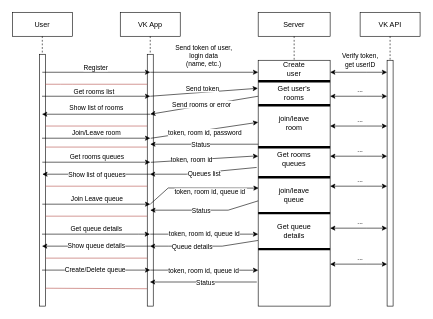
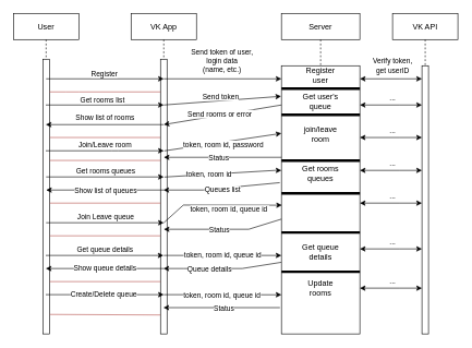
  <mxCell id="0" />
  <mxCell id="1" parent="0" />
  <mxCell id="2" value="User" style="shape=umlLifeline;perimeter=lifelinePerimeter;container=1;collapsible=0;recursiveResize=0;rounded=0;shadow=0;strokeWidth=1;" parent="1" vertex="1"><mxGeometry x="20" y="20" width="100" height="490" as="geometry" /></mxCell>
  <mxCell id="3" value="" style="points=[];perimeter=orthogonalPerimeter;rounded=0;shadow=0;strokeWidth=1;" parent="2" vertex="1"><mxGeometry x="45" y="70" width="10" height="420" as="geometry" /></mxCell>
  <mxCell id="4" value="" style="endArrow=none;html=1;rounded=0;exitX=1.05;exitY=0.142;exitDx=0;exitDy=0;exitPerimeter=0;fillColor=#f8cecc;strokeColor=#b85450;" parent="2" edge="1"><mxGeometry width="50" height="50" relative="1" as="geometry"><mxPoint x="55.5" y="189.69" as="sourcePoint" /><mxPoint x="225" y="189.69" as="targetPoint" /></mxGeometry></mxCell>
  <mxCell id="5" value="VK App" style="shape=umlLifeline;perimeter=lifelinePerimeter;container=1;collapsible=0;recursiveResize=0;rounded=0;shadow=0;strokeWidth=1;" parent="1" vertex="1"><mxGeometry x="200" y="20" width="100" height="490" as="geometry" /></mxCell>
  <mxCell id="6" value="" style="points=[];perimeter=orthogonalPerimeter;rounded=0;shadow=0;strokeWidth=1;" parent="5" vertex="1"><mxGeometry x="45" y="70" width="10" height="420" as="geometry" /></mxCell>
  <mxCell id="7" value="" style="endArrow=classic;html=1;rounded=0;" parent="5" edge="1"><mxGeometry width="50" height="50" relative="1" as="geometry"><mxPoint x="-130" y="250" as="sourcePoint" /><mxPoint x="50" y="250" as="targetPoint" /></mxGeometry></mxCell>
  <mxCell id="8" value="Get rooms queues" style="edgeLabel;html=1;align=center;verticalAlign=middle;resizable=0;points=[];" parent="7" vertex="1" connectable="0"><mxGeometry x="-0.118" y="-1" relative="1" as="geometry"><mxPoint x="11" y="-11" as="offset" /></mxGeometry></mxCell>
  <mxCell id="9" value="" style="endArrow=none;html=1;rounded=0;exitX=1.05;exitY=0.142;exitDx=0;exitDy=0;exitPerimeter=0;fillColor=#f8cecc;strokeColor=#b85450;" parent="5" edge="1"><mxGeometry width="50" height="50" relative="1" as="geometry"><mxPoint x="-124.5" y="224.78" as="sourcePoint" /><mxPoint x="45" y="224.78" as="targetPoint" /></mxGeometry></mxCell>
  <mxCell id="10" value="" style="endArrow=classic;html=1;rounded=0;" parent="5" edge="1"><mxGeometry width="50" height="50" relative="1" as="geometry"><mxPoint x="50.17" y="270" as="sourcePoint" /><mxPoint x="-129.997" y="270" as="targetPoint" /></mxGeometry></mxCell>
  <mxCell id="11" value="Show list of queues" style="edgeLabel;html=1;align=center;verticalAlign=middle;resizable=0;points=[];" parent="10" vertex="1" connectable="0"><mxGeometry x="0.004" y="1" relative="1" as="geometry"><mxPoint y="-1" as="offset" /></mxGeometry></mxCell>
  <mxCell id="12" value="" style="endArrow=none;html=1;rounded=0;exitX=1.05;exitY=0.142;exitDx=0;exitDy=0;exitPerimeter=0;fillColor=#f8cecc;strokeColor=#b85450;" parent="5" edge="1"><mxGeometry width="50" height="50" relative="1" as="geometry"><mxPoint x="-124.5" y="290.0" as="sourcePoint" /><mxPoint x="45" y="290.0" as="targetPoint" /></mxGeometry></mxCell>
  <mxCell id="13" value="" style="endArrow=none;html=1;rounded=0;exitX=1.05;exitY=0.142;exitDx=0;exitDy=0;exitPerimeter=0;fillColor=#f8cecc;strokeColor=#b85450;" parent="5" edge="1"><mxGeometry width="50" height="50" relative="1" as="geometry"><mxPoint x="-124.5" y="340.0" as="sourcePoint" /><mxPoint x="45" y="340.0" as="targetPoint" /></mxGeometry></mxCell>
  <mxCell id="14" value="" style="endArrow=classic;html=1;rounded=0;" parent="5" edge="1"><mxGeometry width="50" height="50" relative="1" as="geometry"><mxPoint x="-130" y="320" as="sourcePoint" /><mxPoint x="50" y="320" as="targetPoint" /></mxGeometry></mxCell>
  <mxCell id="15" value="Join Leave queue" style="edgeLabel;html=1;align=center;verticalAlign=middle;resizable=0;points=[];" parent="14" vertex="1" connectable="0"><mxGeometry x="-0.118" y="-1" relative="1" as="geometry"><mxPoint x="11" y="-11" as="offset" /></mxGeometry></mxCell>
  <mxCell id="16" value="" style="endArrow=classic;html=1;rounded=0;" parent="5" edge="1"><mxGeometry width="50" height="50" relative="1" as="geometry"><mxPoint x="230" y="140" as="sourcePoint" /><mxPoint x="50" y="170" as="targetPoint" /></mxGeometry></mxCell>
  <mxCell id="17" value="Send rooms or error&amp;nbsp;" style="edgeLabel;html=1;align=center;verticalAlign=middle;resizable=0;points=[];" parent="16" vertex="1" connectable="0"><mxGeometry x="0.094" y="-1" relative="1" as="geometry"><mxPoint x="5" y="-2" as="offset" /></mxGeometry></mxCell>
  <mxCell id="18" value="" style="endArrow=none;html=1;rounded=0;exitX=1.05;exitY=0.142;exitDx=0;exitDy=0;exitPerimeter=0;fillColor=#f8cecc;strokeColor=#b85450;" edge="1" parent="5"><mxGeometry width="50" height="50" relative="1" as="geometry"><mxPoint x="-124.5" y="410.0" as="sourcePoint" /><mxPoint x="45" y="410.0" as="targetPoint" /></mxGeometry></mxCell>
  <mxCell id="19" value="Server" style="shape=umlLifeline;perimeter=lifelinePerimeter;container=1;collapsible=0;recursiveResize=0;rounded=0;shadow=0;strokeWidth=1;" parent="1" vertex="1"><mxGeometry x="430" y="20" width="120" height="490" as="geometry" /></mxCell>
  <mxCell id="20" value="" style="points=[];perimeter=orthogonalPerimeter;rounded=0;shadow=0;strokeWidth=1;" parent="19" vertex="1"><mxGeometry y="80" width="120" height="410" as="geometry" /></mxCell>
- <mxCell id="21" value="Create user" style="text;html=1;strokeColor=none;fillColor=none;align=center;verticalAlign=middle;whiteSpace=wrap;rounded=0;" parent="19" vertex="1"><mxGeometry x="30" y="80" width="60" height="30" as="geometry" /></mxCell>
+ <mxCell id="21" value="Register user" style="text;html=1;strokeColor=none;fillColor=none;align=center;verticalAlign=middle;whiteSpace=wrap;rounded=0;" parent="19" vertex="1"><mxGeometry x="30" y="80" width="60" height="30" as="geometry" /></mxCell>
  <mxCell id="22" value="" style="line;strokeWidth=4;html=1;perimeter=backbonePerimeter;points=[];outlineConnect=0;" parent="19" vertex="1"><mxGeometry y="110" width="120" height="10" as="geometry" /></mxCell>
- <mxCell id="23" value="Get user's rooms" style="text;html=1;strokeColor=none;fillColor=none;align=center;verticalAlign=middle;whiteSpace=wrap;rounded=0;" parent="19" vertex="1"><mxGeometry x="30" y="120" width="60" height="30" as="geometry" /></mxCell>
+ <mxCell id="23" value="Get user's queue" style="text;html=1;strokeColor=none;fillColor=none;align=center;verticalAlign=middle;whiteSpace=wrap;rounded=0;" parent="19" vertex="1"><mxGeometry x="30" y="120" width="60" height="30" as="geometry" /></mxCell>
  <mxCell id="24" value="" style="line;strokeWidth=4;html=1;perimeter=backbonePerimeter;points=[];outlineConnect=0;" parent="19" vertex="1"><mxGeometry y="150" width="120" height="10" as="geometry" /></mxCell>
  <mxCell id="25" value="join/leave room" style="text;html=1;strokeColor=none;fillColor=none;align=center;verticalAlign=middle;whiteSpace=wrap;rounded=0;" parent="19" vertex="1"><mxGeometry x="30" y="170" width="60" height="30" as="geometry" /></mxCell>
  <mxCell id="26" value="" style="line;strokeWidth=4;html=1;perimeter=backbonePerimeter;points=[];outlineConnect=0;" parent="19" vertex="1"><mxGeometry y="220" width="120" height="10" as="geometry" /></mxCell>
  <mxCell id="27" value="Get rooms queues" style="text;html=1;strokeColor=none;fillColor=none;align=center;verticalAlign=middle;whiteSpace=wrap;rounded=0;" parent="19" vertex="1"><mxGeometry x="30" y="230" width="60" height="30" as="geometry" /></mxCell>
  <mxCell id="28" value="" style="line;strokeWidth=4;html=1;perimeter=backbonePerimeter;points=[];outlineConnect=0;" parent="19" vertex="1"><mxGeometry y="270" width="120" height="10" as="geometry" /></mxCell>
- <mxCell id="29" value="join/leave queue" style="text;html=1;strokeColor=none;fillColor=none;align=center;verticalAlign=middle;whiteSpace=wrap;rounded=0;" parent="19" vertex="1"><mxGeometry x="30" y="290" width="60" height="30" as="geometry" /></mxCell>
  <mxCell id="30" value="" style="line;strokeWidth=4;html=1;perimeter=backbonePerimeter;points=[];outlineConnect=0;" parent="19" vertex="1"><mxGeometry y="330" width="120" height="10" as="geometry" /></mxCell>
  <mxCell id="31" value="Get queue details" style="text;html=1;strokeColor=none;fillColor=none;align=center;verticalAlign=middle;whiteSpace=wrap;rounded=0;" vertex="1" parent="19"><mxGeometry x="30" y="350" width="60" height="30" as="geometry" /></mxCell>
  <mxCell id="32" value="" style="line;strokeWidth=4;html=1;perimeter=backbonePerimeter;points=[];outlineConnect=0;" vertex="1" parent="19"><mxGeometry y="390" width="120" height="10" as="geometry" /></mxCell>
+ <mxCell id="33" value="Update rooms" style="text;html=1;strokeColor=none;fillColor=none;align=center;verticalAlign=middle;whiteSpace=wrap;rounded=0;" vertex="1" parent="19"><mxGeometry x="30" y="400" width="60" height="40" as="geometry" /></mxCell>
  <mxCell id="34" value="" style="endArrow=classic;html=1;rounded=0;" parent="1" edge="1"><mxGeometry width="50" height="50" relative="1" as="geometry"><mxPoint x="70" y="120" as="sourcePoint" /><mxPoint x="250" y="120" as="targetPoint" /></mxGeometry></mxCell>
  <mxCell id="35" value="Register" style="edgeLabel;html=1;align=center;verticalAlign=middle;resizable=0;points=[];" parent="34" vertex="1" connectable="0"><mxGeometry x="-0.128" y="-3" relative="1" as="geometry"><mxPoint x="10" y="-12" as="offset" /></mxGeometry></mxCell>
  <mxCell id="36" value="" style="endArrow=classic;html=1;rounded=0;" parent="1" edge="1"><mxGeometry width="50" height="50" relative="1" as="geometry"><mxPoint x="250" y="120" as="sourcePoint" /><mxPoint x="430" y="120" as="targetPoint" /></mxGeometry></mxCell>
  <mxCell id="37" value="Send token of user, &lt;br&gt;login data&lt;br&gt;(name, etc.)" style="edgeLabel;html=1;align=center;verticalAlign=middle;resizable=0;points=[];" parent="36" vertex="1" connectable="0"><mxGeometry x="-0.138" y="-1" relative="1" as="geometry"><mxPoint x="10" y="-29" as="offset" /></mxGeometry></mxCell>
  <mxCell id="38" value="VK API" style="shape=umlLifeline;perimeter=lifelinePerimeter;container=1;collapsible=0;recursiveResize=0;rounded=0;shadow=0;strokeWidth=1;" parent="1" vertex="1"><mxGeometry x="600" y="20" width="100" height="490" as="geometry" /></mxCell>
  <mxCell id="39" value="" style="points=[];perimeter=orthogonalPerimeter;rounded=0;shadow=0;strokeWidth=1;" parent="38" vertex="1"><mxGeometry x="45" y="80" width="10" height="410" as="geometry" /></mxCell>
  <mxCell id="40" value="Verify token,&lt;br&gt;get userID" style="endArrow=classic;startArrow=classic;html=1;rounded=0;" parent="1" target="39" edge="1"><mxGeometry x="0.053" y="20" width="50" height="50" relative="1" as="geometry"><mxPoint x="550" y="120" as="sourcePoint" /><mxPoint x="640" y="120" as="targetPoint" /><Array as="points"><mxPoint x="610" y="120" /></Array><mxPoint as="offset" /></mxGeometry></mxCell>
  <mxCell id="41" value="" style="endArrow=classic;html=1;rounded=0;" parent="1" source="2" edge="1"><mxGeometry width="50" height="50" relative="1" as="geometry"><mxPoint x="80" y="160" as="sourcePoint" /><mxPoint x="250" y="160" as="targetPoint" /></mxGeometry></mxCell>
  <mxCell id="42" value="Get rooms list" style="edgeLabel;html=1;align=center;verticalAlign=middle;resizable=0;points=[];" parent="41" vertex="1" connectable="0"><mxGeometry x="-0.05" relative="1" as="geometry"><mxPoint y="-9" as="offset" /></mxGeometry></mxCell>
  <mxCell id="43" value="" style="endArrow=classic;html=1;rounded=0;entryX=-0.004;entryY=0.114;entryDx=0;entryDy=0;entryPerimeter=0;" parent="1" target="20" edge="1"><mxGeometry width="50" height="50" relative="1" as="geometry"><mxPoint x="250" y="160" as="sourcePoint" /><mxPoint x="380" y="200" as="targetPoint" /></mxGeometry></mxCell>
  <mxCell id="44" value="Send token" style="edgeLabel;html=1;align=center;verticalAlign=middle;resizable=0;points=[];" parent="43" vertex="1" connectable="0"><mxGeometry x="-0.282" y="-1" relative="1" as="geometry"><mxPoint x="22" y="-10" as="offset" /></mxGeometry></mxCell>
  <mxCell id="45" value="..." style="endArrow=classic;startArrow=classic;html=1;rounded=0;" parent="1" edge="1"><mxGeometry x="0.053" y="10" width="50" height="50" relative="1" as="geometry"><mxPoint x="550" y="160" as="sourcePoint" /><mxPoint x="645" y="160" as="targetPoint" /><Array as="points"><mxPoint x="610" y="160" /></Array><mxPoint as="offset" /></mxGeometry></mxCell>
  <mxCell id="46" value="" style="endArrow=classic;html=1;rounded=0;" parent="1" target="2" edge="1"><mxGeometry width="50" height="50" relative="1" as="geometry"><mxPoint x="250" y="190" as="sourcePoint" /><mxPoint x="300" y="180" as="targetPoint" /></mxGeometry></mxCell>
  <mxCell id="47" value="Show list of rooms" style="edgeLabel;html=1;align=center;verticalAlign=middle;resizable=0;points=[];" parent="46" vertex="1" connectable="0"><mxGeometry x="0.004" y="1" relative="1" as="geometry"><mxPoint y="-12" as="offset" /></mxGeometry></mxCell>
  <mxCell id="48" value="" style="endArrow=none;html=1;rounded=0;exitX=1.002;exitY=0.119;exitDx=0;exitDy=0;exitPerimeter=0;fillColor=#f8cecc;strokeColor=#b85450;" parent="1" source="3" target="6" edge="1"><mxGeometry width="50" height="50" relative="1" as="geometry"><mxPoint x="200" y="300" as="sourcePoint" /><mxPoint x="250" y="250" as="targetPoint" /><Array as="points"><mxPoint x="100" y="140" /><mxPoint x="120" y="140" /></Array></mxGeometry></mxCell>
  <mxCell id="49" value="" style="endArrow=classic;html=1;rounded=0;" parent="1" source="2" edge="1"><mxGeometry width="50" height="50" relative="1" as="geometry"><mxPoint x="290" y="260" as="sourcePoint" /><mxPoint x="250" y="230" as="targetPoint" /><Array as="points"><mxPoint x="170" y="230" /><mxPoint x="180" y="230" /></Array></mxGeometry></mxCell>
  <mxCell id="50" value="Join/Leave room" style="edgeLabel;html=1;align=center;verticalAlign=middle;resizable=0;points=[];" parent="49" vertex="1" connectable="0"><mxGeometry x="-0.004" y="2" relative="1" as="geometry"><mxPoint y="-8" as="offset" /></mxGeometry></mxCell>
  <mxCell id="51" value="" style="endArrow=classic;html=1;rounded=0;exitX=0.5;exitY=0.452;exitDx=0;exitDy=0;exitPerimeter=0;entryX=-0.006;entryY=0.383;entryDx=0;entryDy=0;entryPerimeter=0;" parent="1" edge="1"><mxGeometry width="50" height="50" relative="1" as="geometry"><mxPoint x="250.72" y="230.12" as="sourcePoint" /><mxPoint x="430" y="203.41" as="targetPoint" /></mxGeometry></mxCell>
  <mxCell id="52" value="token, room id, password" style="edgeLabel;html=1;align=center;verticalAlign=middle;resizable=0;points=[];" parent="51" vertex="1" connectable="0"><mxGeometry x="-0.138" y="-2" relative="1" as="geometry"><mxPoint x="12" as="offset" /></mxGeometry></mxCell>
  <mxCell id="53" value="..." style="endArrow=classic;startArrow=classic;html=1;rounded=0;" parent="1" edge="1"><mxGeometry x="0.053" y="10" width="50" height="50" relative="1" as="geometry"><mxPoint x="550" y="209.71" as="sourcePoint" /><mxPoint x="645" y="209.71" as="targetPoint" /><Array as="points"><mxPoint x="610" y="209.71" /></Array><mxPoint as="offset" /></mxGeometry></mxCell>
  <mxCell id="54" value="" style="endArrow=classic;html=1;rounded=0;" parent="1" edge="1"><mxGeometry width="50" height="50" relative="1" as="geometry"><mxPoint x="430" y="240" as="sourcePoint" /><mxPoint x="250" y="240" as="targetPoint" /></mxGeometry></mxCell>
  <mxCell id="55" value="Status" style="edgeLabel;html=1;align=center;verticalAlign=middle;resizable=0;points=[];" parent="54" vertex="1" connectable="0"><mxGeometry x="0.073" relative="1" as="geometry"><mxPoint as="offset" /></mxGeometry></mxCell>
  <mxCell id="56" value="..." style="endArrow=classic;startArrow=classic;html=1;rounded=0;" parent="1" edge="1"><mxGeometry x="0.053" y="10" width="50" height="50" relative="1" as="geometry"><mxPoint x="550" y="260" as="sourcePoint" /><mxPoint x="645" y="260" as="targetPoint" /><Array as="points"><mxPoint x="610" y="260" /></Array><mxPoint as="offset" /></mxGeometry></mxCell>
  <mxCell id="57" value="" style="endArrow=classic;html=1;rounded=0;exitX=-0.021;exitY=0.436;exitDx=0;exitDy=0;exitPerimeter=0;" parent="1" source="20" target="5" edge="1"><mxGeometry width="50" height="50" relative="1" as="geometry"><mxPoint x="240" y="260" as="sourcePoint" /><mxPoint x="290" y="210" as="targetPoint" /><Array as="points"><mxPoint x="310" y="290" /></Array></mxGeometry></mxCell>
  <mxCell id="58" value="Queues list" style="edgeLabel;html=1;align=center;verticalAlign=middle;resizable=0;points=[];" parent="57" vertex="1" connectable="0"><mxGeometry x="0.103" y="-3" relative="1" as="geometry"><mxPoint x="10" y="4" as="offset" /></mxGeometry></mxCell>
  <mxCell id="59" value="" style="endArrow=classic;html=1;rounded=0;exitX=0.6;exitY=0.429;exitDx=0;exitDy=0;exitPerimeter=0;" parent="1" source="6" target="20" edge="1"><mxGeometry width="50" height="50" relative="1" as="geometry"><mxPoint x="251" y="260" as="sourcePoint" /><mxPoint x="430" y="231.65" as="targetPoint" /><Array as="points"><mxPoint x="420" y="260" /></Array></mxGeometry></mxCell>
  <mxCell id="60" value="token, room id" style="edgeLabel;html=1;align=center;verticalAlign=middle;resizable=0;points=[];" parent="59" vertex="1" connectable="0"><mxGeometry x="-0.138" y="-2" relative="1" as="geometry"><mxPoint x="-9" y="-2" as="offset" /></mxGeometry></mxCell>
  <mxCell id="61" value="" style="endArrow=classic;html=1;rounded=0;entryX=0.006;entryY=0.52;entryDx=0;entryDy=0;entryPerimeter=0;" parent="1" target="20" edge="1"><mxGeometry width="50" height="50" relative="1" as="geometry"><mxPoint x="250" y="340" as="sourcePoint" /><mxPoint x="350" y="220" as="targetPoint" /><Array as="points"><mxPoint x="280" y="313" /></Array></mxGeometry></mxCell>
  <mxCell id="62" value="token, room id, queue id&amp;nbsp;" style="edgeLabel;html=1;align=center;verticalAlign=middle;resizable=0;points=[];" parent="1" vertex="1" connectable="0"><mxGeometry x="350.003" y="319.997" as="geometry" /></mxCell>
  <mxCell id="63" value="..." style="endArrow=classic;startArrow=classic;html=1;rounded=0;" parent="1" edge="1"><mxGeometry x="0.053" y="10" width="50" height="50" relative="1" as="geometry"><mxPoint x="550" y="310" as="sourcePoint" /><mxPoint x="645" y="310" as="targetPoint" /><Array as="points"><mxPoint x="610" y="310" /></Array><mxPoint as="offset" /></mxGeometry></mxCell>
  <mxCell id="64" value="" style="endArrow=classic;html=1;rounded=0;exitX=-0.001;exitY=0.572;exitDx=0;exitDy=0;exitPerimeter=0;" parent="1" source="20" edge="1"><mxGeometry width="50" height="50" relative="1" as="geometry"><mxPoint x="430" y="350" as="sourcePoint" /><mxPoint x="250" y="350" as="targetPoint" /><Array as="points"><mxPoint x="380" y="350" /></Array></mxGeometry></mxCell>
  <mxCell id="65" value="Status" style="edgeLabel;html=1;align=center;verticalAlign=middle;resizable=0;points=[];" parent="64" vertex="1" connectable="0"><mxGeometry x="0.073" relative="1" as="geometry"><mxPoint as="offset" /></mxGeometry></mxCell>
  <mxCell id="66" value="" style="endArrow=classic;html=1;rounded=0;" parent="1" source="2" target="5" edge="1"><mxGeometry width="50" height="50" relative="1" as="geometry"><mxPoint x="120" y="430" as="sourcePoint" /><mxPoint x="170" y="380" as="targetPoint" /><Array as="points"><mxPoint x="230" y="390" /></Array></mxGeometry></mxCell>
  <mxCell id="67" value="Get queue details" style="edgeLabel;html=1;align=center;verticalAlign=middle;resizable=0;points=[];" parent="66" vertex="1" connectable="0"><mxGeometry x="-0.006" y="1" relative="1" as="geometry"><mxPoint x="1" y="-9" as="offset" /></mxGeometry></mxCell>
  <mxCell id="68" value="token, room id, queue id" style="endArrow=classic;html=1;rounded=0;" parent="1" edge="1"><mxGeometry width="50" height="50" relative="1" as="geometry"><mxPoint x="250" y="390" as="sourcePoint" /><mxPoint x="430" y="390" as="targetPoint" /></mxGeometry></mxCell>
  <mxCell id="69" value="..." style="endArrow=classic;startArrow=classic;html=1;rounded=0;" edge="1" parent="1"><mxGeometry x="0.053" y="10" width="50" height="50" relative="1" as="geometry"><mxPoint x="550" y="380" as="sourcePoint" /><mxPoint x="645" y="380" as="targetPoint" /><Array as="points"><mxPoint x="610" y="380" /></Array><mxPoint as="offset" /></mxGeometry></mxCell>
  <mxCell id="70" value="" style="endArrow=classic;html=1;rounded=0;exitX=-0.003;exitY=0.733;exitDx=0;exitDy=0;exitPerimeter=0;" edge="1" parent="1" source="20" target="5"><mxGeometry width="50" height="50" relative="1" as="geometry"><mxPoint x="310" y="390" as="sourcePoint" /><mxPoint x="360" y="340" as="targetPoint" /><Array as="points"><mxPoint x="370" y="410" /><mxPoint x="280" y="410" /></Array></mxGeometry></mxCell>
  <mxCell id="71" value="Queue details" style="edgeLabel;html=1;align=center;verticalAlign=middle;resizable=0;points=[];" vertex="1" connectable="0" parent="70"><mxGeometry x="0.026" relative="1" as="geometry"><mxPoint x="-18" as="offset" /></mxGeometry></mxCell>
  <mxCell id="72" value="" style="endArrow=classic;html=1;rounded=0;" edge="1" parent="1" target="2"><mxGeometry width="50" height="50" relative="1" as="geometry"><mxPoint x="250" y="410" as="sourcePoint" /><mxPoint x="420" y="260" as="targetPoint" /></mxGeometry></mxCell>
  <mxCell id="73" value="Show queue details" style="edgeLabel;html=1;align=center;verticalAlign=middle;resizable=0;points=[];" vertex="1" connectable="0" parent="72"><mxGeometry x="0.138" y="-1" relative="1" as="geometry"><mxPoint x="12" as="offset" /></mxGeometry></mxCell>
  <mxCell id="74" value="" style="endArrow=classic;html=1;rounded=0;entryX=0.5;entryY=0.857;entryDx=0;entryDy=0;entryPerimeter=0;" edge="1" parent="1" source="2" target="6"><mxGeometry width="50" height="50" relative="1" as="geometry"><mxPoint x="340" y="340" as="sourcePoint" /><mxPoint x="390" y="290" as="targetPoint" /></mxGeometry></mxCell>
  <mxCell id="75" value="Create/Delete queue" style="edgeLabel;html=1;align=center;verticalAlign=middle;resizable=0;points=[];" vertex="1" connectable="0" parent="74"><mxGeometry x="-0.022" relative="1" as="geometry"><mxPoint as="offset" /></mxGeometry></mxCell>
  <mxCell id="76" value="" style="endArrow=classic;html=1;rounded=0;exitX=0.5;exitY=0.857;exitDx=0;exitDy=0;exitPerimeter=0;entryX=0;entryY=0.854;entryDx=0;entryDy=0;entryPerimeter=0;" edge="1" parent="1" source="6" target="20"><mxGeometry width="50" height="50" relative="1" as="geometry"><mxPoint x="280" y="410" as="sourcePoint" /><mxPoint x="330" y="360" as="targetPoint" /></mxGeometry></mxCell>
  <mxCell id="77" value="token, room id, queue id" style="edgeLabel;html=1;align=center;verticalAlign=middle;resizable=0;points=[];" vertex="1" connectable="0" parent="76"><mxGeometry x="-0.187" y="-2" relative="1" as="geometry"><mxPoint x="16" y="-2" as="offset" /></mxGeometry></mxCell>
  <mxCell id="78" value="..." style="endArrow=classic;startArrow=classic;html=1;rounded=0;" edge="1" parent="1"><mxGeometry x="0.053" y="10" width="50" height="50" relative="1" as="geometry"><mxPoint x="550" y="440" as="sourcePoint" /><mxPoint x="645" y="440" as="targetPoint" /><Array as="points"><mxPoint x="610" y="440" /></Array><mxPoint as="offset" /></mxGeometry></mxCell>
  <mxCell id="79" value="" style="endArrow=classic;html=1;rounded=0;exitX=-0.019;exitY=0.902;exitDx=0;exitDy=0;exitPerimeter=0;" edge="1" parent="1" source="20" target="5"><mxGeometry width="50" height="50" relative="1" as="geometry"><mxPoint x="350" y="390" as="sourcePoint" /><mxPoint x="400" y="340" as="targetPoint" /></mxGeometry></mxCell>
  <mxCell id="80" value="Status" style="edgeLabel;html=1;align=center;verticalAlign=middle;resizable=0;points=[];" vertex="1" connectable="0" parent="79"><mxGeometry x="-0.038" y="1" relative="1" as="geometry"><mxPoint as="offset" /></mxGeometry></mxCell>
  <mxCell id="81" value="" style="endArrow=none;html=1;rounded=0;fillColor=#f8cecc;strokeColor=#b85450;entryX=-0.025;entryY=0.931;entryDx=0;entryDy=0;entryPerimeter=0;exitX=1.051;exitY=0.929;exitDx=0;exitDy=0;exitPerimeter=0;" edge="1" parent="1" source="3" target="6"><mxGeometry width="50" height="50" relative="1" as="geometry"><mxPoint x="80" y="480" as="sourcePoint" /><mxPoint x="239.5" y="480" as="targetPoint" /></mxGeometry></mxCell>
